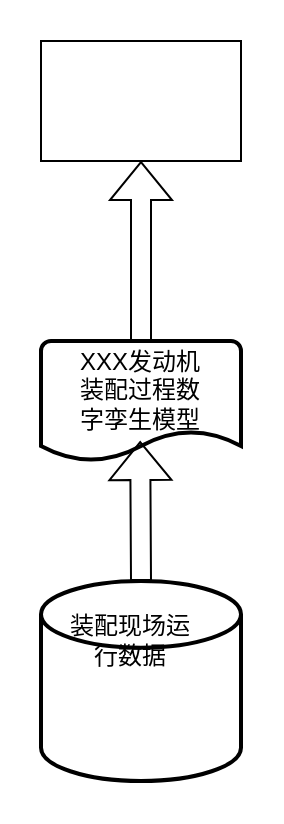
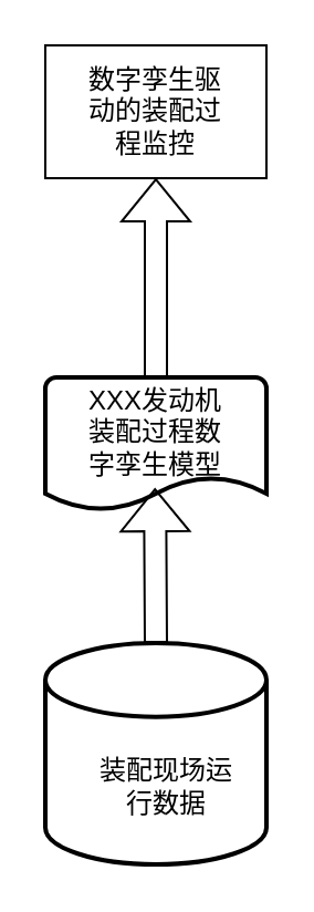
  <mxCell id="0" />
  <mxCell id="1" parent="0" />
  <mxCell id="2" value="" style="group" vertex="1" connectable="0" parent="1"><mxGeometry x="20" y="20" width="100" height="60" as="geometry" /></mxCell>
  <mxCell id="3" value="" style="rounded=0;whiteSpace=wrap;html=1;" vertex="1" parent="2"><mxGeometry width="100" height="60" as="geometry" /></mxCell>
+ <mxCell id="4" value="数字孪生驱动的装配过程监控" style="text;html=1;align=center;verticalAlign=middle;whiteSpace=wrap;rounded=0;" vertex="1" parent="2"><mxGeometry x="15" y="15" width="70" height="30" as="geometry" /></mxCell>
  <mxCell id="5" value="" style="group" vertex="1" connectable="0" parent="1"><mxGeometry x="20" y="170" width="100" height="60" as="geometry" /></mxCell>
  <mxCell id="6" value="" style="strokeWidth=2;html=1;shape=mxgraph.flowchart.document2;whiteSpace=wrap;size=0.25;" vertex="1" parent="5"><mxGeometry width="100" height="60" as="geometry" /></mxCell>
  <mxCell id="7" value="XXX发动机装配过程数字孪生模型" style="text;html=1;align=center;verticalAlign=middle;whiteSpace=wrap;rounded=0;" vertex="1" parent="5"><mxGeometry x="15" y="10" width="70" height="30" as="geometry" /></mxCell>
  <mxCell id="8" value="" style="group" vertex="1" connectable="0" parent="1"><mxGeometry x="20" y="290" width="100" height="100" as="geometry" /></mxCell>
  <mxCell id="9" value="" style="strokeWidth=2;html=1;shape=mxgraph.flowchart.database;whiteSpace=wrap;" vertex="1" parent="8"><mxGeometry width="100" height="100" as="geometry" /></mxCell>
- <mxCell id="10" value="装配现场运行数据" style="text;html=1;align=center;verticalAlign=middle;whiteSpace=wrap;rounded=0;" vertex="1" parent="8"><mxGeometry x="10" y="15" width="70" height="30" as="geometry" /></mxCell>
+ <mxCell id="10" value="装配现场运行数据" style="text;html=1;align=center;verticalAlign=middle;whiteSpace=wrap;rounded=0;" vertex="1" parent="8"><mxGeometry x="20" y="50" width="70" height="30" as="geometry" /></mxCell>
  <mxCell id="11" value="" style="shape=flexArrow;endArrow=classic;html=1;rounded=0;exitX=0.5;exitY=0;exitDx=0;exitDy=0;exitPerimeter=0;" edge="1" parent="1" source="6" target="3"><mxGeometry width="50" height="50" relative="1" as="geometry"><mxPoint x="70" y="160" as="sourcePoint" /><mxPoint x="120" y="110" as="targetPoint" /></mxGeometry></mxCell>
  <mxCell id="12" value="" style="shape=flexArrow;endArrow=classic;html=1;rounded=0;exitX=0.5;exitY=0;exitDx=0;exitDy=0;exitPerimeter=0;" edge="1" parent="1" source="9"><mxGeometry width="50" height="50" relative="1" as="geometry"><mxPoint x="70" y="270" as="sourcePoint" /><mxPoint x="69.6" y="220" as="targetPoint" /></mxGeometry></mxCell>
